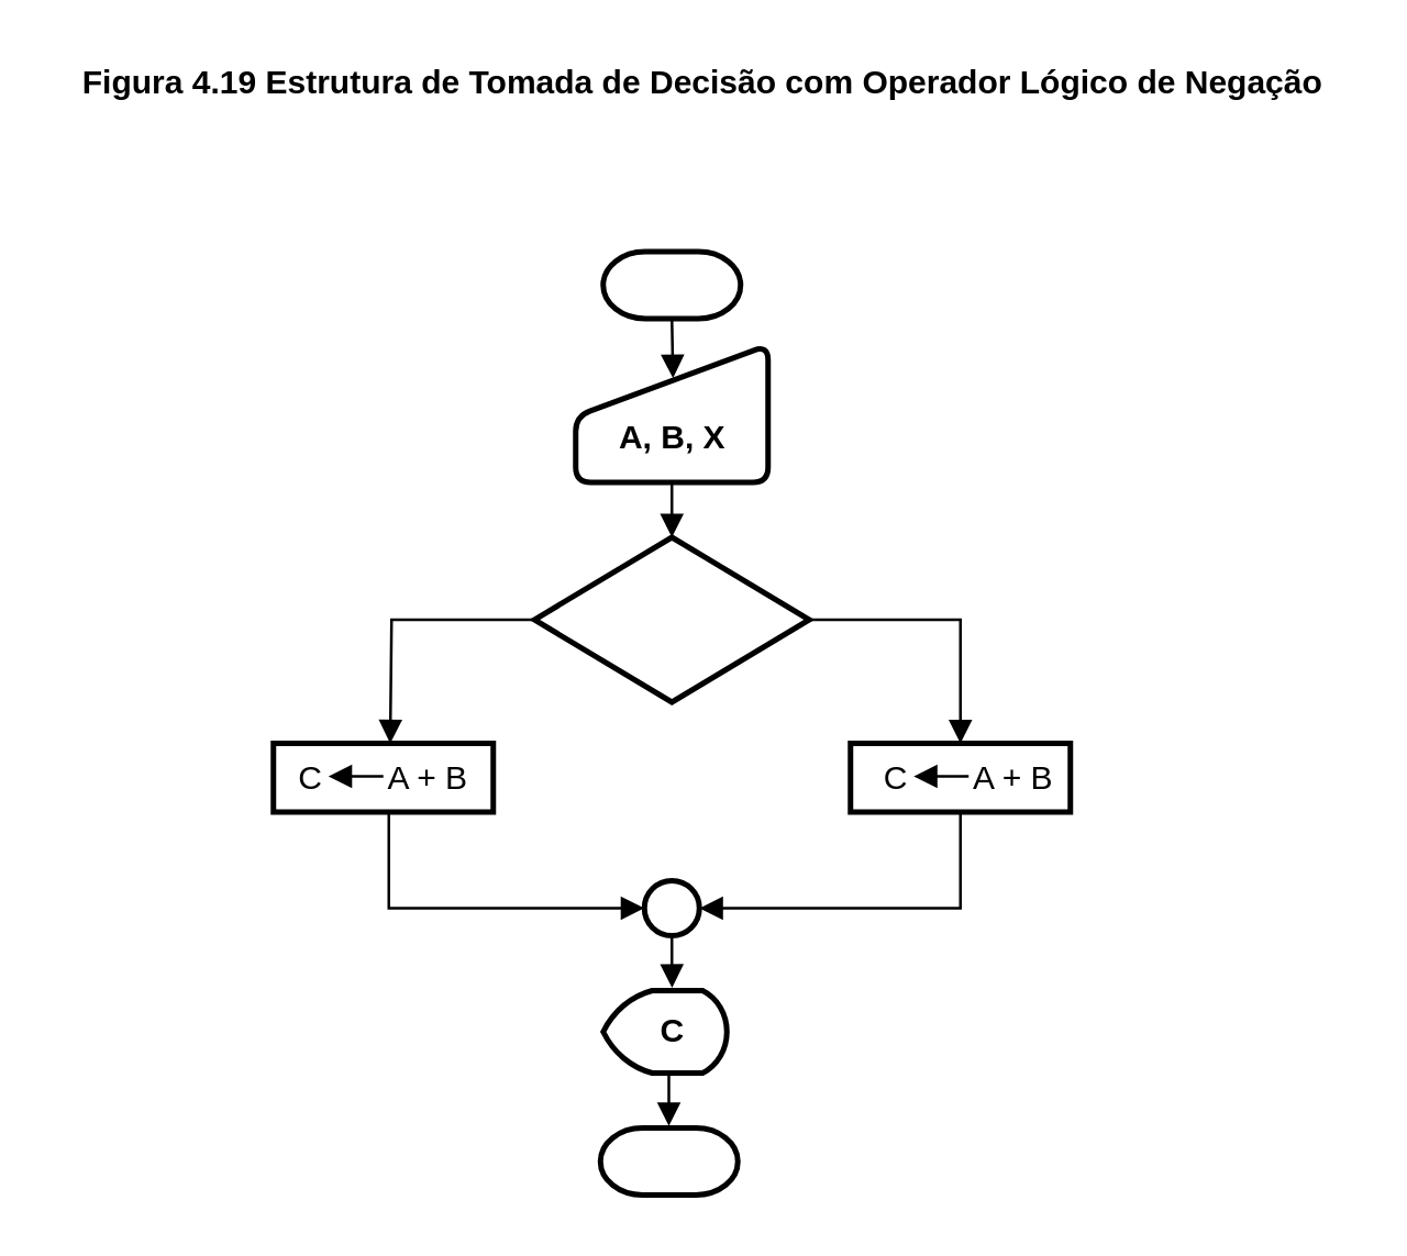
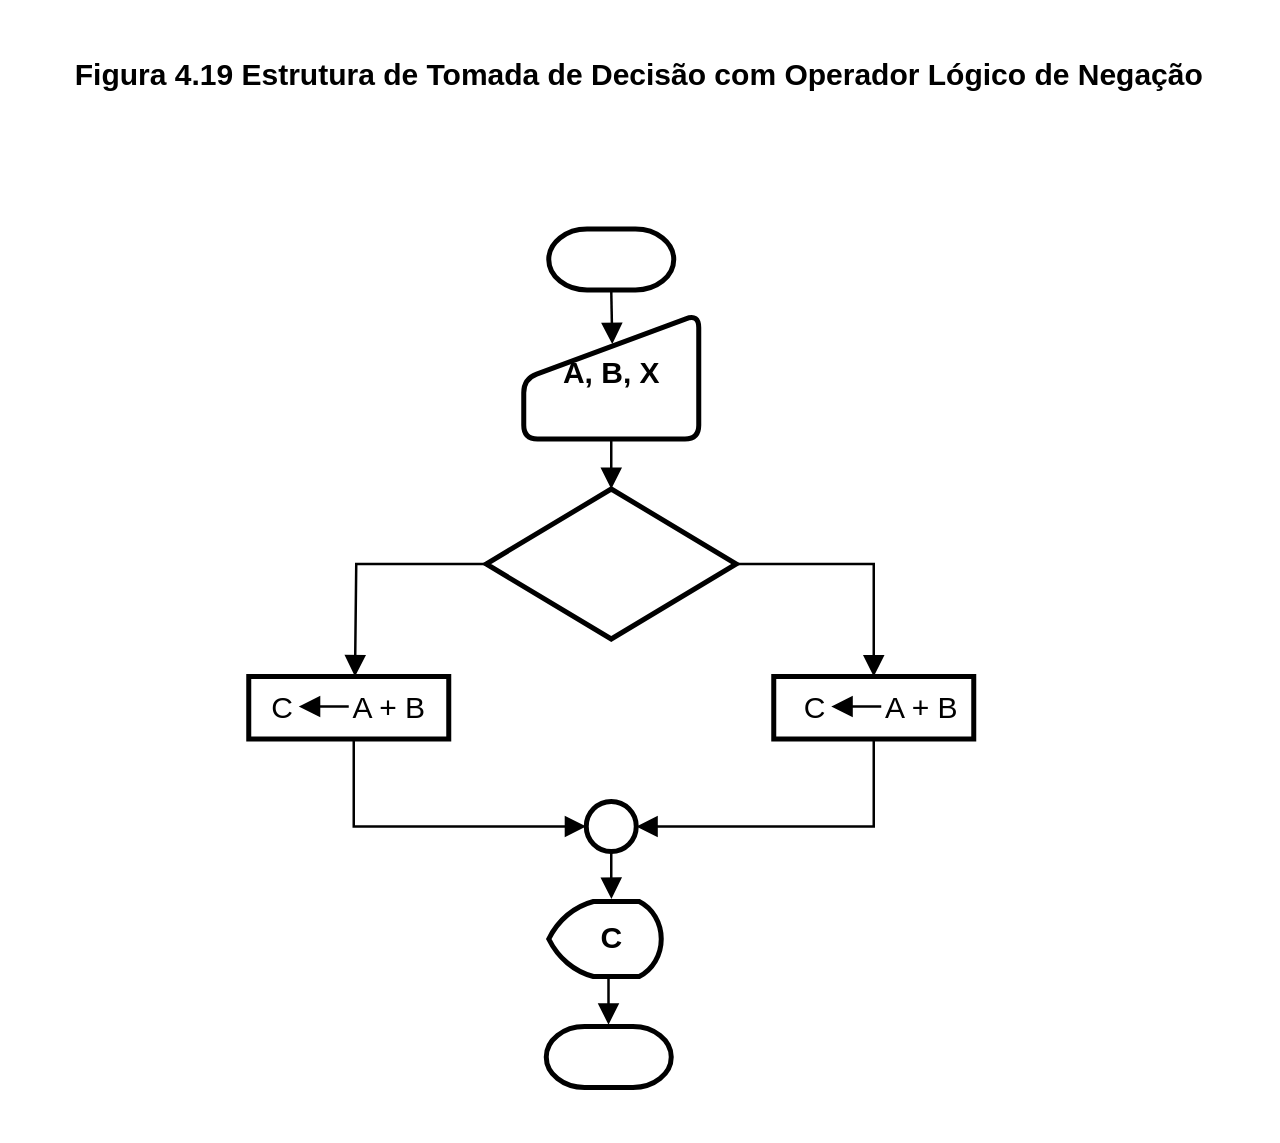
  <mxCell id="0" />
  <mxCell id="1" parent="0" />
  <mxCell id="2" value="&lt;b&gt;Figura 4.19 Estrutura de Tomada de Decisão com Operador Lógico de Negação&lt;/b&gt;" style="text;html=1;align=center;verticalAlign=middle;resizable=0;points=[];autosize=1;strokeColor=none;fillColor=none;" vertex="1" parent="1"><mxGeometry x="20" width="470" height="20" as="geometry" y="20" /></mxCell>
  <mxCell id="3" style="edgeStyle=orthogonalEdgeStyle;rounded=0;orthogonalLoop=1;jettySize=auto;html=1;exitX=0.5;exitY=1;exitDx=0;exitDy=0;exitPerimeter=0;entryX=0.506;entryY=0.241;entryDx=0;entryDy=0;entryPerimeter=0;endArrow=block;endFill=1;" edge="1" parent="1" source="4" target="8"><mxGeometry relative="1" as="geometry" /></mxCell>
  <mxCell id="4" value="" style="strokeWidth=2;html=1;shape=mxgraph.flowchart.terminator;whiteSpace=wrap;" vertex="1" parent="1"><mxGeometry x="219" y="91" width="50" height="24.4" as="geometry" /></mxCell>
  <mxCell id="5" style="edgeStyle=orthogonalEdgeStyle;rounded=0;orthogonalLoop=1;jettySize=auto;html=1;exitX=0.531;exitY=0.992;exitDx=0;exitDy=0;exitPerimeter=0;entryX=0.498;entryY=-0.029;entryDx=0;entryDy=0;entryPerimeter=0;endArrow=block;endFill=1;" edge="1" parent="1" source="6" target="18"><mxGeometry relative="1" as="geometry"><Array as="points" /></mxGeometry></mxCell>
  <mxCell id="6" value="" style="strokeWidth=2;html=1;shape=mxgraph.flowchart.display;whiteSpace=wrap;" vertex="1" parent="1"><mxGeometry x="219" y="360" width="45" height="30" as="geometry" /></mxCell>
  <mxCell id="7" style="edgeStyle=orthogonalEdgeStyle;rounded=0;orthogonalLoop=1;jettySize=auto;html=1;exitX=0.5;exitY=1;exitDx=0;exitDy=0;entryX=0.5;entryY=0;entryDx=0;entryDy=0;entryPerimeter=0;endArrow=block;endFill=1;" edge="1" parent="1" source="8" target="11"><mxGeometry relative="1" as="geometry" /></mxCell>
  <mxCell id="8" value="" style="html=1;strokeWidth=2;shape=manualInput;whiteSpace=wrap;rounded=1;size=26;arcSize=11;" vertex="1" parent="1"><mxGeometry x="209" y="125" width="70" height="50" as="geometry" /></mxCell>
  <mxCell id="9" value="" style="edgeStyle=orthogonalEdgeStyle;rounded=0;orthogonalLoop=1;jettySize=auto;html=1;endArrow=block;endFill=1;" edge="1" parent="1" source="11" target="14"><mxGeometry relative="1" as="geometry" /></mxCell>
  <mxCell id="10" value="" style="edgeStyle=orthogonalEdgeStyle;rounded=0;orthogonalLoop=1;jettySize=auto;html=1;entryX=0.5;entryY=0;entryDx=0;entryDy=0;exitX=0;exitY=0.5;exitDx=0;exitDy=0;exitPerimeter=0;endArrow=block;endFill=1;" edge="1" parent="1" source="11"><mxGeometry relative="1" as="geometry"><mxPoint x="141.5" y="270" as="targetPoint" /></mxGeometry></mxCell>
  <mxCell id="11" value="" style="strokeWidth=2;html=1;shape=mxgraph.flowchart.decision;whiteSpace=wrap;" vertex="1" parent="1"><mxGeometry x="194" y="195" width="100" height="60" as="geometry" /></mxCell>
- <mxCell id="12" value="&lt;b&gt;A, B, X&lt;/b&gt;" style="text;html=1;align=center;verticalAlign=middle;resizable=0;points=[];autosize=1;strokeColor=none;fillColor=none;" vertex="1" parent="1"><mxGeometry x="219" y="149" width="50" height="20" as="geometry" /></mxCell>
+ <mxCell id="12" value="&lt;b&gt;A, B, X&lt;/b&gt;" style="text;html=1;align=center;verticalAlign=middle;resizable=0;points=[];autosize=1;strokeColor=none;fillColor=none;" vertex="1" parent="1"><mxGeometry x="219" y="139" width="50" height="20" as="geometry" /></mxCell>
  <mxCell id="13" style="edgeStyle=orthogonalEdgeStyle;rounded=0;orthogonalLoop=1;jettySize=auto;html=1;exitX=0.5;exitY=1;exitDx=0;exitDy=0;entryX=1;entryY=0.5;entryDx=0;entryDy=0;entryPerimeter=0;endArrow=block;endFill=1;" edge="1" parent="1" source="14" target="17"><mxGeometry relative="1" as="geometry" /></mxCell>
  <mxCell id="14" value="" style="whiteSpace=wrap;html=1;strokeWidth=2;" vertex="1" parent="1"><mxGeometry x="309" y="270" width="80" height="25" as="geometry" /></mxCell>
  <mxCell id="15" style="edgeStyle=orthogonalEdgeStyle;rounded=0;orthogonalLoop=1;jettySize=auto;html=1;exitX=0.525;exitY=1;exitDx=0;exitDy=0;entryX=0;entryY=0.5;entryDx=0;entryDy=0;entryPerimeter=0;endArrow=block;endFill=1;exitPerimeter=0;" edge="1" parent="1" source="24" target="17"><mxGeometry relative="1" as="geometry"><mxPoint x="141.5" y="295" as="sourcePoint" /><Array as="points"><mxPoint x="141" y="330" /></Array></mxGeometry></mxCell>
  <mxCell id="16" style="edgeStyle=orthogonalEdgeStyle;rounded=0;orthogonalLoop=1;jettySize=auto;html=1;endArrow=block;endFill=1;entryX=0.557;entryY=-0.034;entryDx=0;entryDy=0;entryPerimeter=0;" edge="1" parent="1" target="6"><mxGeometry relative="1" as="geometry"><mxPoint x="244" y="340" as="sourcePoint" /><mxPoint x="244" y="350" as="targetPoint" /><Array as="points"><mxPoint x="244" y="350" /><mxPoint x="244" y="350" /></Array></mxGeometry></mxCell>
  <mxCell id="17" value="" style="strokeWidth=2;html=1;shape=mxgraph.flowchart.start_2;whiteSpace=wrap;" vertex="1" parent="1"><mxGeometry x="234" y="320" width="20" height="20" as="geometry" /></mxCell>
  <mxCell id="18" value="" style="strokeWidth=2;html=1;shape=mxgraph.flowchart.terminator;whiteSpace=wrap;" vertex="1" parent="1"><mxGeometry x="218" y="410" width="50" height="24.4" as="geometry" /></mxCell>
  <mxCell id="19" value="&lt;b&gt;C&lt;/b&gt;" style="text;html=1;align=center;verticalAlign=middle;resizable=0;points=[];autosize=1;strokeColor=none;fillColor=none;" vertex="1" parent="1"><mxGeometry x="234" y="365" width="20" height="20" as="geometry" /></mxCell>
  <mxCell id="20" value="" style="group" vertex="1" connectable="0" parent="1"><mxGeometry x="312" y="273" width="76" height="20" as="geometry" /></mxCell>
  <mxCell id="21" value="C&amp;nbsp;" style="text;html=1;align=center;verticalAlign=middle;resizable=0;points=[];autosize=1;strokeColor=none;fillColor=none;" vertex="1" parent="20"><mxGeometry width="30" height="20" as="geometry" /></mxCell>
  <mxCell id="22" value="A + B" style="text;html=1;align=center;verticalAlign=middle;resizable=0;points=[];autosize=1;strokeColor=none;fillColor=none;" vertex="1" parent="20"><mxGeometry x="36" width="40" height="20" as="geometry" /></mxCell>
  <mxCell id="23" value="" style="endArrow=block;html=1;rounded=0;endFill=1;" edge="1" parent="20"><mxGeometry width="50" height="50" relative="1" as="geometry"><mxPoint x="40" y="9" as="sourcePoint" /><mxPoint x="20" y="9" as="targetPoint" /></mxGeometry></mxCell>
  <mxCell id="24" value="" style="whiteSpace=wrap;html=1;strokeWidth=2;" vertex="1" parent="1"><mxGeometry x="99" y="270" width="80" height="25" as="geometry" /></mxCell>
  <mxCell id="25" value="" style="group" vertex="1" connectable="0" parent="1"><mxGeometry x="99" y="273" width="76" height="20" as="geometry" /></mxCell>
  <mxCell id="26" value="C&amp;nbsp;" style="text;html=1;align=center;verticalAlign=middle;resizable=0;points=[];autosize=1;strokeColor=none;fillColor=none;" vertex="1" parent="25"><mxGeometry width="30" height="20" as="geometry" /></mxCell>
  <mxCell id="27" value="A + B" style="text;html=1;align=center;verticalAlign=middle;resizable=0;points=[];autosize=1;strokeColor=none;fillColor=none;" vertex="1" parent="25"><mxGeometry x="36" width="40" height="20" as="geometry" /></mxCell>
  <mxCell id="28" value="" style="endArrow=block;html=1;rounded=0;endFill=1;" edge="1" parent="25"><mxGeometry width="50" height="50" relative="1" as="geometry"><mxPoint x="40" y="9" as="sourcePoint" /><mxPoint x="20" y="9" as="targetPoint" /></mxGeometry></mxCell>
